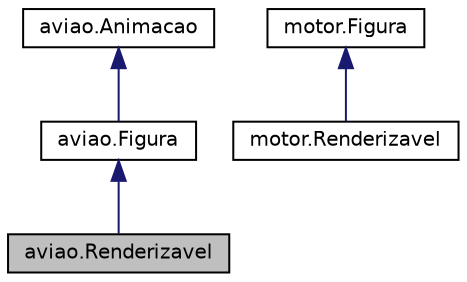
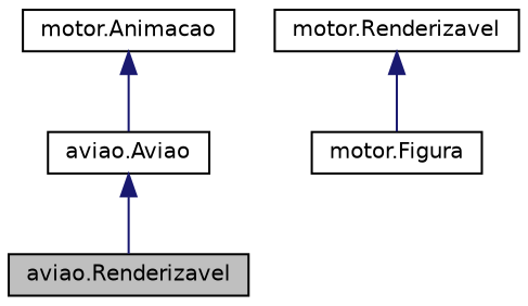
  digraph {
    node [color=black fillcolor=white fontname=Helvetica fontsize=10 shape=record style=filled]
    edge [color=midnightblue dir=back fontname=Helvetica fontsize=10 labelfontname=Helvetica labelfontsize=10 style=solid]
    n1 [fillcolor=grey75 fontcolor=black height=0.2 label="aviao.Renderizavel" width=0.4]
-   n2 [height=0.2 label="aviao.Figura" width=0.4]
-   n3 [height=0.2 label="aviao.Animacao" width=0.4]
+   n2 [height=0.2 label="aviao.Aviao" width=0.4]
+   n3 [height=0.2 label="motor.Animacao" width=0.4]
    n4 [height=0.2 label="motor.Figura" width=0.4]
    n5 [height=0.2 label="motor.Renderizavel" width=0.4]
    n2 -> n1
    n3 -> n2
-   n4 -> n5
+   n5 -> n4
  }
